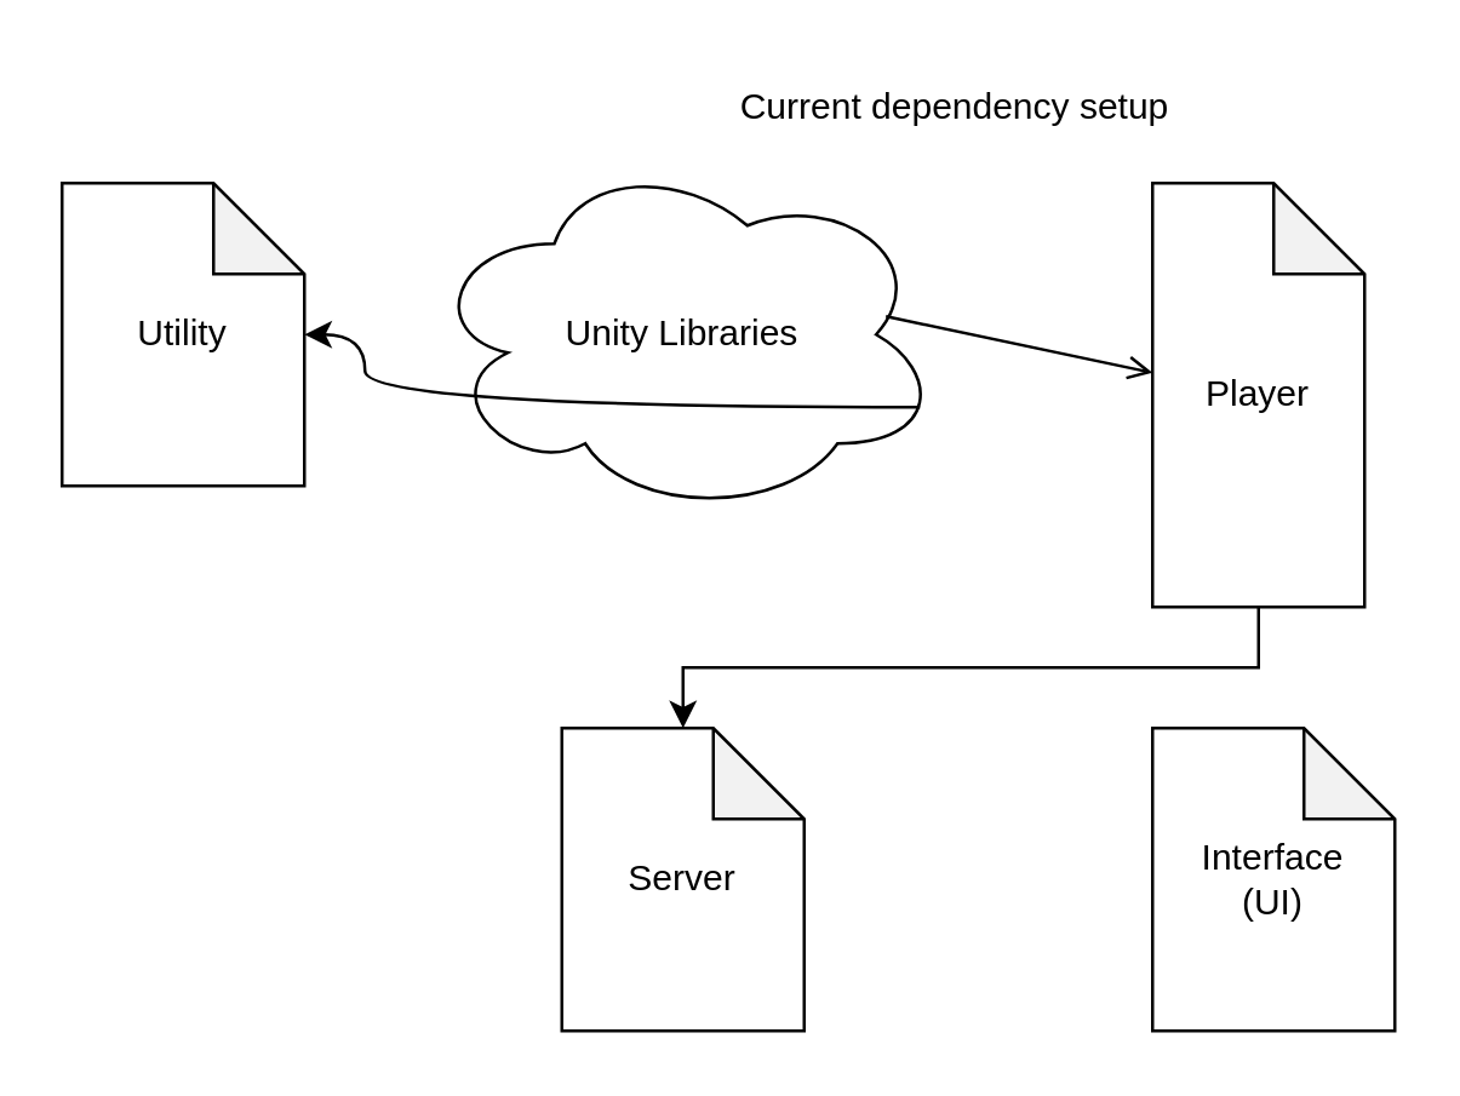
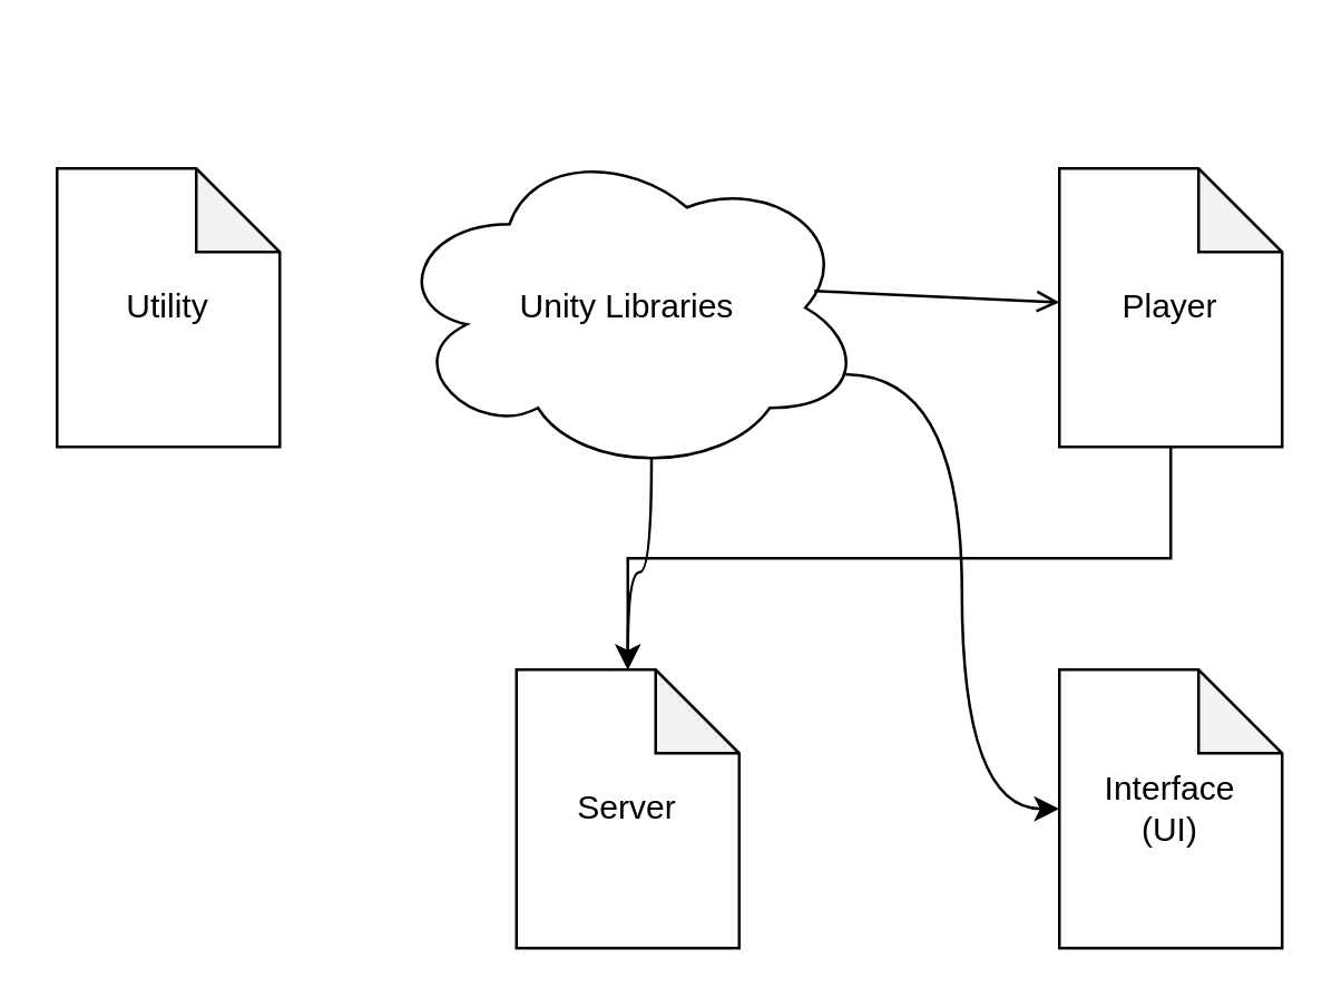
  <mxCell id="0" />
  <mxCell id="1" parent="0" />
+ <mxCell id="2" style="edgeStyle=orthogonalEdgeStyle;rounded=0;orthogonalLoop=1;jettySize=auto;html=1;exitX=0.55;exitY=0.95;exitDx=0;exitDy=0;exitPerimeter=0;curved=1;" edge="1" parent="1" source="3" target="11"><mxGeometry relative="1" as="geometry" /></mxCell>
  <mxCell id="3" value="Unity Libraries" style="ellipse;shape=cloud;whiteSpace=wrap;html=1;" parent="1" vertex="1"><mxGeometry x="140" y="50" width="170" height="120" as="geometry" /></mxCell>
  <mxCell id="4" value="" style="endArrow=open;html=1;rounded=0;exitX=0.894;exitY=0.45;exitDx=0;exitDy=0;exitPerimeter=0;" parent="1" source="3" target="5" edge="1"><mxGeometry width="50" height="50" relative="1" as="geometry"><mxPoint x="410" y="150" as="sourcePoint" /><mxPoint x="380" y="104" as="targetPoint" /></mxGeometry></mxCell>
- <mxCell id="5" value="Player" style="shape=note;whiteSpace=wrap;html=1;backgroundOutline=1;darkOpacity=0.05;" parent="1" vertex="1"><mxGeometry x="380" y="60" width="70" height="140" as="geometry" /></mxCell>
+ <mxCell id="5" value="Player" style="shape=note;whiteSpace=wrap;html=1;backgroundOutline=1;darkOpacity=0.05;" parent="1" vertex="1"><mxGeometry x="380" y="60" width="80" height="100" as="geometry" /></mxCell>
  <mxCell id="6" value="Utility" style="shape=note;whiteSpace=wrap;html=1;backgroundOutline=1;darkOpacity=0.05;" parent="1" vertex="1"><mxGeometry x="20" y="60" width="80" height="100" as="geometry" /></mxCell>
  <mxCell id="7" value="Interface&lt;div&gt;(UI)&lt;/div&gt;" style="shape=note;whiteSpace=wrap;html=1;backgroundOutline=1;darkOpacity=0.05;" parent="1" vertex="1"><mxGeometry x="380" y="240" width="80" height="100" as="geometry" /></mxCell>
- <mxCell id="8" style="edgeStyle=orthogonalEdgeStyle;rounded=0;orthogonalLoop=1;jettySize=auto;html=1;exitX=0.96;exitY=0.7;exitDx=0;exitDy=0;exitPerimeter=0;curved=1;" parent="1" source="3" target="6" edge="1"><mxGeometry relative="1" as="geometry" /></mxCell>
+ <mxCell id="8" style="edgeStyle=orthogonalEdgeStyle;rounded=0;orthogonalLoop=1;jettySize=auto;html=1;exitX=0.96;exitY=0.7;exitDx=0;exitDy=0;exitPerimeter=0;entryX=0;entryY=0.5;entryDx=0;entryDy=0;entryPerimeter=0;curved=1;" parent="1" source="3" target="7" edge="1"><mxGeometry relative="1" as="geometry" /></mxCell>
  <mxCell id="9" style="edgeStyle=orthogonalEdgeStyle;rounded=0;orthogonalLoop=1;jettySize=auto;html=1;exitX=0.5;exitY=1;exitDx=0;exitDy=0;exitPerimeter=0;" parent="1" source="5" target="11" edge="1"><mxGeometry relative="1" as="geometry" /></mxCell>
- <mxCell id="10" value="Current dependency setup" style="text;html=1;align=center;verticalAlign=middle;whiteSpace=wrap;rounded=0;" parent="1" vertex="1"><mxGeometry x="230" y="20" width="170" height="30" as="geometry" /></mxCell>
  <mxCell id="11" value="Server" style="shape=note;whiteSpace=wrap;html=1;backgroundOutline=1;darkOpacity=0.05;" vertex="1" parent="1"><mxGeometry x="185" y="240" width="80" height="100" as="geometry" /></mxCell>
